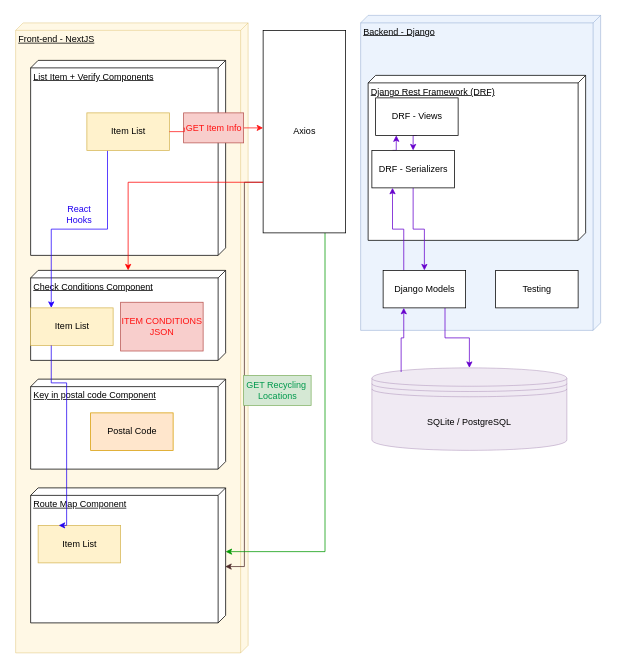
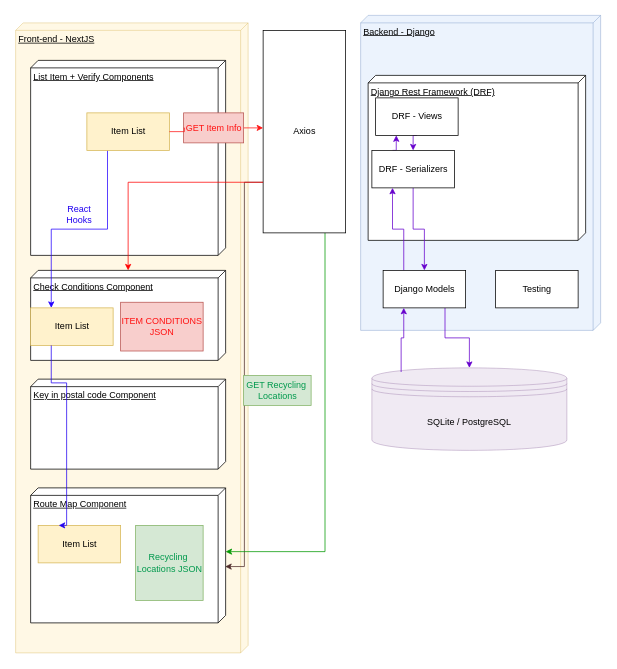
  <mxCell id="0" />
  <mxCell id="1" parent="0" />
  <mxCell id="2" value="SQLite / PostgreSQL" style="shape=datastore;whiteSpace=wrap;html=1;opacity=50;fillColor=#e1d5e7;strokeColor=#9673a6;" parent="1" vertex="1"><mxGeometry x="495" y="490" width="260" height="110" as="geometry" /></mxCell>
  <mxCell id="3" value="Front-end - NextJS" style="verticalAlign=top;align=left;spacingTop=8;spacingLeft=2;spacingRight=12;shape=cube;size=10;direction=south;fontStyle=4;html=1;opacity=50;fillColor=#fff2cc;strokeColor=#d6b656;" parent="1" vertex="1"><mxGeometry x="20" y="30" width="310" height="840" as="geometry" /></mxCell>
  <mxCell id="4" value="Backend - Django" style="verticalAlign=top;align=left;spacingTop=8;spacingLeft=2;spacingRight=12;shape=cube;size=10;direction=south;fontStyle=4;html=1;opacity=50;fillColor=#dae8fc;strokeColor=#6c8ebf;" parent="1" vertex="1"><mxGeometry x="480" y="20" width="320" height="420" as="geometry" /></mxCell>
  <mxCell id="5" style="edgeStyle=orthogonalEdgeStyle;rounded=0;orthogonalLoop=1;jettySize=auto;html=1;exitX=0;exitY=0.75;exitDx=0;exitDy=0;entryX=0.583;entryY=0.002;entryDx=0;entryDy=0;entryPerimeter=0;strokeColor=#4F2D2D;" parent="1" source="7" target="27" edge="1"><mxGeometry relative="1" as="geometry" /></mxCell>
  <mxCell id="6" style="edgeStyle=orthogonalEdgeStyle;rounded=0;orthogonalLoop=1;jettySize=auto;html=1;exitX=0.75;exitY=1;exitDx=0;exitDy=0;entryX=0;entryY=0;entryDx=85;entryDy=0;entryPerimeter=0;strokeColor=#009900;" parent="1" source="7" target="27" edge="1"><mxGeometry relative="1" as="geometry" /></mxCell>
  <mxCell id="7" value="Axios" style="html=1;" parent="1" vertex="1"><mxGeometry x="350" y="40" width="110" height="270" as="geometry" /></mxCell>
  <mxCell id="8" value="Django Rest Framework (DRF)" style="verticalAlign=top;align=left;spacingTop=8;spacingLeft=2;spacingRight=12;shape=cube;size=10;direction=south;fontStyle=4;html=1;" parent="1" vertex="1"><mxGeometry x="490" y="100" width="290" height="220" as="geometry" /></mxCell>
  <mxCell id="9" style="edgeStyle=orthogonalEdgeStyle;rounded=0;orthogonalLoop=1;jettySize=auto;html=1;exitX=0.5;exitY=1;exitDx=0;exitDy=0;entryX=0.5;entryY=0;entryDx=0;entryDy=0;strokeColor=#6600CC;" parent="1" source="10" target="13" edge="1"><mxGeometry relative="1" as="geometry" /></mxCell>
  <mxCell id="10" value="DRF - Views" style="html=1;" parent="1" vertex="1"><mxGeometry x="500" y="130" width="110" height="50" as="geometry" /></mxCell>
  <mxCell id="11" style="edgeStyle=orthogonalEdgeStyle;rounded=0;orthogonalLoop=1;jettySize=auto;html=1;exitX=0.5;exitY=1;exitDx=0;exitDy=0;strokeColor=#6600CC;" parent="1" source="13" target="16" edge="1"><mxGeometry relative="1" as="geometry" /></mxCell>
  <mxCell id="12" style="edgeStyle=orthogonalEdgeStyle;rounded=0;orthogonalLoop=1;jettySize=auto;html=1;exitX=0.25;exitY=0;exitDx=0;exitDy=0;entryX=0.25;entryY=1;entryDx=0;entryDy=0;strokeColor=#6600CC;" parent="1" source="13" target="10" edge="1"><mxGeometry relative="1" as="geometry" /></mxCell>
  <mxCell id="13" value="DRF - Serializers" style="html=1;" parent="1" vertex="1"><mxGeometry x="495" y="200" width="110" height="50" as="geometry" /></mxCell>
  <mxCell id="14" style="edgeStyle=orthogonalEdgeStyle;rounded=0;orthogonalLoop=1;jettySize=auto;html=1;exitX=0.75;exitY=1;exitDx=0;exitDy=0;strokeColor=#6600CC;" parent="1" source="16" target="2" edge="1"><mxGeometry relative="1" as="geometry" /></mxCell>
  <mxCell id="15" style="edgeStyle=orthogonalEdgeStyle;rounded=0;orthogonalLoop=1;jettySize=auto;html=1;exitX=0.25;exitY=0;exitDx=0;exitDy=0;entryX=0.25;entryY=1;entryDx=0;entryDy=0;strokeColor=#6600CC;" parent="1" source="16" target="13" edge="1"><mxGeometry relative="1" as="geometry" /></mxCell>
  <mxCell id="16" value="Django Models" style="html=1;" parent="1" vertex="1"><mxGeometry x="510" y="360" width="110" height="50" as="geometry" /></mxCell>
  <mxCell id="17" value="List Item + Verify Components" style="verticalAlign=top;align=left;spacingTop=8;spacingLeft=2;spacingRight=12;shape=cube;size=10;direction=south;fontStyle=4;html=1;" parent="1" vertex="1"><mxGeometry x="40" y="80" width="260" height="260" as="geometry" /></mxCell>
  <mxCell id="18" value="Testing" style="html=1;" parent="1" vertex="1"><mxGeometry x="660" y="360" width="110" height="50" as="geometry" /></mxCell>
  <mxCell id="19" value="Check Conditions Component" style="verticalAlign=top;align=left;spacingTop=8;spacingLeft=2;spacingRight=12;shape=cube;size=10;direction=south;fontStyle=4;html=1;" parent="1" vertex="1"><mxGeometry x="40" y="360" width="260" height="120" as="geometry" /></mxCell>
  <mxCell id="20" value="Key in postal code Component" style="verticalAlign=top;align=left;spacingTop=8;spacingLeft=2;spacingRight=12;shape=cube;size=10;direction=south;fontStyle=4;html=1;" parent="1" vertex="1"><mxGeometry x="40" y="505" width="260" height="120" as="geometry" /></mxCell>
  <mxCell id="21" style="edgeStyle=orthogonalEdgeStyle;rounded=0;orthogonalLoop=1;jettySize=auto;html=1;strokeColor=#FF1414;startArrow=none;" parent="1" source="32" edge="1"><mxGeometry relative="1" as="geometry"><mxPoint x="350" y="170" as="targetPoint" /></mxGeometry></mxCell>
  <mxCell id="22" style="edgeStyle=orthogonalEdgeStyle;rounded=0;orthogonalLoop=1;jettySize=auto;html=1;exitX=0.25;exitY=1;exitDx=0;exitDy=0;entryX=0.25;entryY=0;entryDx=0;entryDy=0;strokeColor=#2300FF;" parent="1" source="23" target="26" edge="1"><mxGeometry relative="1" as="geometry" /></mxCell>
  <mxCell id="23" value="Item List" style="html=1;fillColor=#fff2cc;strokeColor=#d6b656;" parent="1" vertex="1"><mxGeometry x="115" y="150" width="110" height="50" as="geometry" /></mxCell>
  <mxCell id="24" style="edgeStyle=orthogonalEdgeStyle;rounded=0;orthogonalLoop=1;jettySize=auto;html=1;exitX=0.15;exitY=0.05;exitDx=0;exitDy=0;strokeColor=#6600CC;exitPerimeter=0;entryX=0.25;entryY=1;entryDx=0;entryDy=0;" parent="1" source="2" target="16" edge="1"><mxGeometry relative="1" as="geometry" /></mxCell>
  <mxCell id="25" style="edgeStyle=orthogonalEdgeStyle;rounded=0;orthogonalLoop=1;jettySize=auto;html=1;exitX=0;exitY=0.75;exitDx=0;exitDy=0;strokeColor=#FF0000;" parent="1" source="7" target="19" edge="1"><mxGeometry relative="1" as="geometry" /></mxCell>
  <mxCell id="26" value="Item List" style="html=1;fillColor=#fff2cc;strokeColor=#d6b656;" parent="1" vertex="1"><mxGeometry x="40" y="410" width="110" height="50" as="geometry" /></mxCell>
  <mxCell id="27" value="Route Map Component" style="verticalAlign=top;align=left;spacingTop=8;spacingLeft=2;spacingRight=12;shape=cube;size=10;direction=south;fontStyle=4;html=1;" parent="1" vertex="1"><mxGeometry x="40" y="650" width="260" height="180" as="geometry" /></mxCell>
  <mxCell id="28" value="Item List" style="html=1;fillColor=#fff2cc;strokeColor=#d6b656;" parent="1" vertex="1"><mxGeometry x="50" y="700" width="110" height="50" as="geometry" /></mxCell>
  <mxCell id="29" style="edgeStyle=orthogonalEdgeStyle;rounded=0;orthogonalLoop=1;jettySize=auto;html=1;exitX=0.25;exitY=1;exitDx=0;exitDy=0;entryX=0.25;entryY=0;entryDx=0;entryDy=0;strokeColor=#2100F0;" parent="1" source="26" target="28" edge="1"><mxGeometry relative="1" as="geometry"><Array as="points"><mxPoint x="68" y="510" /><mxPoint x="88" y="510" /></Array></mxGeometry></mxCell>
- <mxCell id="30" value="Postal Code" style="html=1;fillColor=#ffe6cc;strokeColor=#d79b00;" parent="1" vertex="1"><mxGeometry x="120" y="550" width="110" height="50" as="geometry" /></mxCell>
  <mxCell id="31" value="&lt;font color=&quot;#00994d&quot;&gt;GET Recycling&amp;nbsp;&lt;br&gt;Locations&lt;/font&gt;" style="html=1;fillColor=#d5e8d4;strokeColor=#82b366;" parent="1" vertex="1"><mxGeometry x="324" y="500" width="90" height="40" as="geometry" /></mxCell>
  <mxCell id="32" value="&lt;font color=&quot;#ff1212&quot;&gt;GET Item Info&lt;/font&gt;" style="html=1;fillColor=#f8cecc;strokeColor=#b85450;" parent="1" vertex="1"><mxGeometry x="244" y="150" width="80" height="40" as="geometry" /></mxCell>
  <mxCell id="33" value="" style="edgeStyle=orthogonalEdgeStyle;rounded=0;orthogonalLoop=1;jettySize=auto;html=1;entryX=0;entryY=0.5;entryDx=0;entryDy=0;strokeColor=#FF1414;endArrow=none;" parent="1" source="23" target="32" edge="1"><mxGeometry relative="1" as="geometry"><mxPoint x="225" y="175" as="sourcePoint" /><mxPoint x="350" y="175" as="targetPoint" /></mxGeometry></mxCell>
  <mxCell id="34" value="&lt;font color=&quot;#ff1212&quot;&gt;ITEM CONDITIONS&lt;br&gt;JSON&lt;br&gt;&lt;/font&gt;" style="html=1;fillColor=#f8cecc;strokeColor=#b85450;" parent="1" vertex="1"><mxGeometry x="160" y="402.5" width="110" height="65" as="geometry" /></mxCell>
+ <mxCell id="35" value="&lt;font color=&quot;#00994d&quot;&gt;Recycling&amp;nbsp;&lt;br&gt;Locations JSON&lt;/font&gt;" style="html=1;fillColor=#d5e8d4;strokeColor=#82b366;" parent="1" vertex="1"><mxGeometry x="180" y="700" width="90" height="100" as="geometry" /></mxCell>
  <mxCell id="36" value="&lt;font color=&quot;#2100f0&quot;&gt;React Hooks&lt;/font&gt;" style="text;html=1;strokeColor=none;fillColor=none;align=center;verticalAlign=middle;whiteSpace=wrap;rounded=0;fontColor=#00994D;" parent="1" vertex="1"><mxGeometry x="75" y="270" width="60" height="30" as="geometry" /></mxCell>
